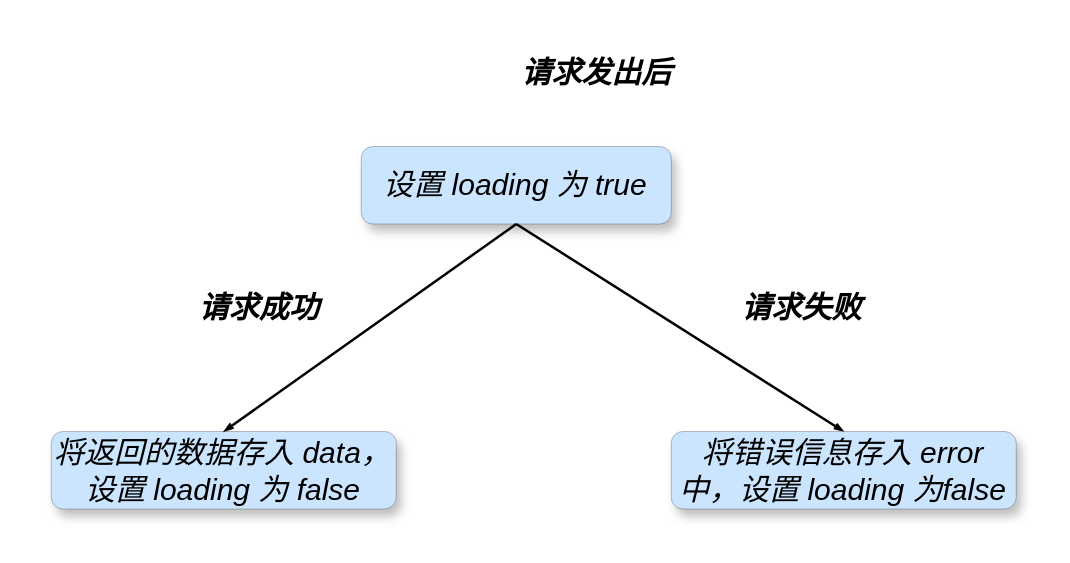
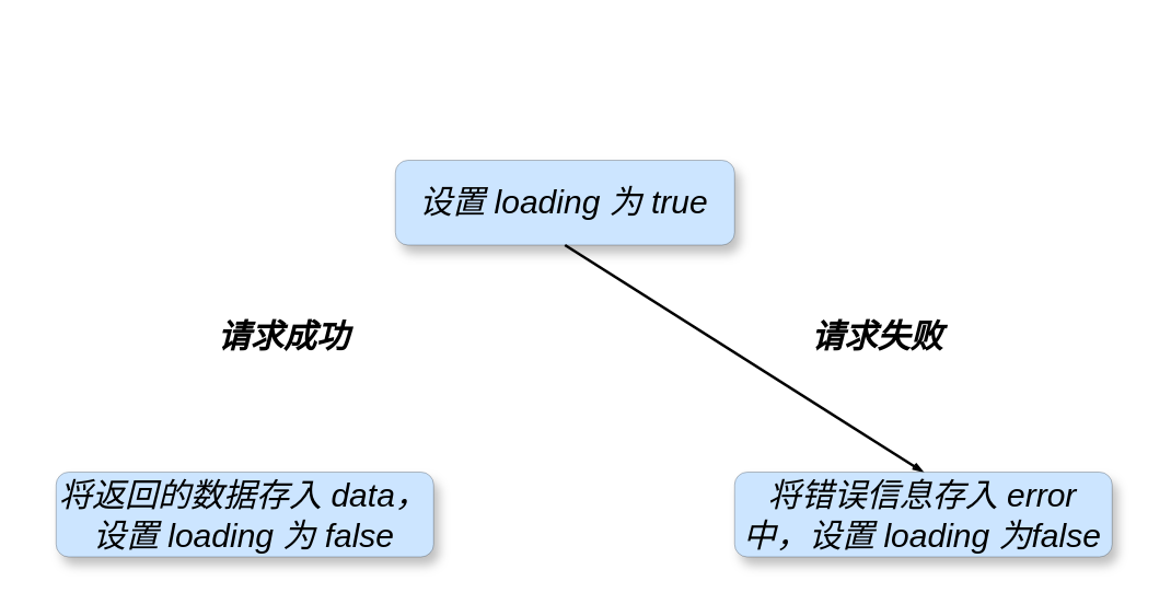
  <mxCell id="0" />
  <mxCell id="1" parent="0" />
  <mxCell id="2" value="设置 loading 为 true" style="rounded=1;whiteSpace=wrap;html=1;hachureGap=4;fillColor=#cce5ff;strokeColor=default;strokeWidth=0;gradientColor=none;fontStyle=2;horizontal=1;align=center;verticalAlign=middle;glass=0;shadow=1;sketch=0;" parent="1" vertex="1"><mxGeometry x="144" y="58" width="124" height="31" as="geometry" /></mxCell>
- <mxCell id="3" value="请求发出后" style="text;html=1;resizable=0;autosize=1;align=center;verticalAlign=middle;points=[];fillColor=none;strokeColor=none;rounded=0;hachureGap=4;fontStyle=3;labelBackgroundColor=none;labelBorderColor=none;fontFamily=Comic Sans MS;" parent="1" vertex="1"><mxGeometry x="203" y="20" width="70" height="18" as="geometry" /></mxCell>
  <mxCell id="4" value="将返回的数据存入 data，设置 loading 为 false" style="rounded=1;whiteSpace=wrap;html=1;hachureGap=4;fillColor=#cce5ff;strokeColor=default;strokeWidth=0;gradientColor=none;fontStyle=2;horizontal=1;align=center;verticalAlign=middle;glass=0;shadow=1;sketch=0;" vertex="1" parent="1"><mxGeometry x="20" y="172" width="138" height="31" as="geometry" /></mxCell>
- <mxCell id="5" style="edgeStyle=none;rounded=1;orthogonalLoop=1;jettySize=auto;html=1;exitX=0.5;exitY=1;exitDx=0;exitDy=0;entryX=0.5;entryY=0;entryDx=0;entryDy=0;endArrow=openThin;startSize=8;endSize=2;sourcePerimeterSpacing=8;targetPerimeterSpacing=0;fontStyle=1;align=center;endFill=0;" edge="1" parent="1" source="2" target="4"><mxGeometry relative="1" as="geometry"><mxPoint x="216" y="10" as="sourcePoint" /><mxPoint x="216" y="68" as="targetPoint" /></mxGeometry></mxCell>
  <mxCell id="6" style="edgeStyle=none;rounded=1;orthogonalLoop=1;jettySize=auto;html=1;exitX=0.5;exitY=1;exitDx=0;exitDy=0;entryX=0.5;entryY=0;entryDx=0;entryDy=0;endArrow=openThin;startSize=8;endSize=2;sourcePerimeterSpacing=8;targetPerimeterSpacing=0;fontStyle=1;align=center;endFill=0;" edge="1" parent="1" source="2"><mxGeometry relative="1" as="geometry"><mxPoint x="216" y="99" as="sourcePoint" /><mxPoint x="337" y="172" as="targetPoint" /></mxGeometry></mxCell>
  <mxCell id="7" value="请求成功" style="text;html=1;resizable=0;autosize=1;align=center;verticalAlign=middle;points=[];fillColor=none;strokeColor=none;rounded=0;hachureGap=4;fontStyle=3;labelBackgroundColor=none;labelBorderColor=none;fontFamily=Comic Sans MS;" vertex="1" parent="1"><mxGeometry x="74" y="114" width="58" height="18" as="geometry" /></mxCell>
  <mxCell id="8" value="请求失败" style="text;html=1;resizable=0;autosize=1;align=center;verticalAlign=middle;points=[];fillColor=none;strokeColor=none;rounded=0;hachureGap=4;fontStyle=3;labelBackgroundColor=none;labelBorderColor=none;fontFamily=Comic Sans MS;" vertex="1" parent="1"><mxGeometry x="291" y="114" width="58" height="18" as="geometry" /></mxCell>
  <mxCell id="9" value="将错误信息存入 error 中，设置 loading 为false" style="rounded=1;whiteSpace=wrap;html=1;hachureGap=4;fillColor=#cce5ff;strokeColor=default;strokeWidth=0;gradientColor=none;fontStyle=2;horizontal=1;align=center;verticalAlign=middle;glass=0;shadow=1;sketch=0;" vertex="1" parent="1"><mxGeometry x="268" y="172" width="138" height="31" as="geometry" /></mxCell>
